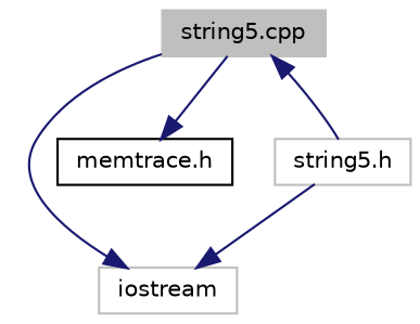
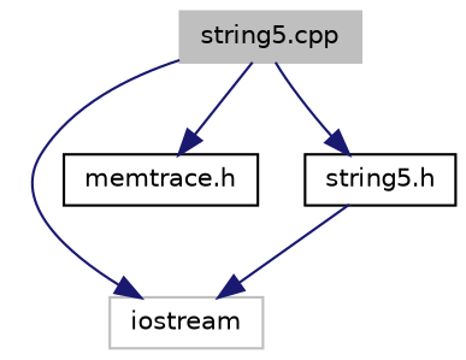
  digraph {
    node [color=grey75 fillcolor=white fontname=Helvetica fontsize=10 shape=record style=filled]
    edge [color=midnightblue fontname=Helvetica fontsize=10 labelfontname=Helvetica labelfontsize=10 style=solid]
    n1 [fillcolor=grey75 fontcolor=black height=0.2 label="string5.cpp" width=0.4]
    n2 [height=0.2 label=iostream width=0.4]
    n3 [color=black height=0.2 label="memtrace.h" width=0.4]
-   n4 [height=0.2 label="string5.h" width=0.4]
+   n4 [color=black height=0.2 label="string5.h" width=0.4]
    n1 -> n2
    n1 -> n3
-   n4 -> n1
+   n1 -> n4
    n4 -> n2
  }
